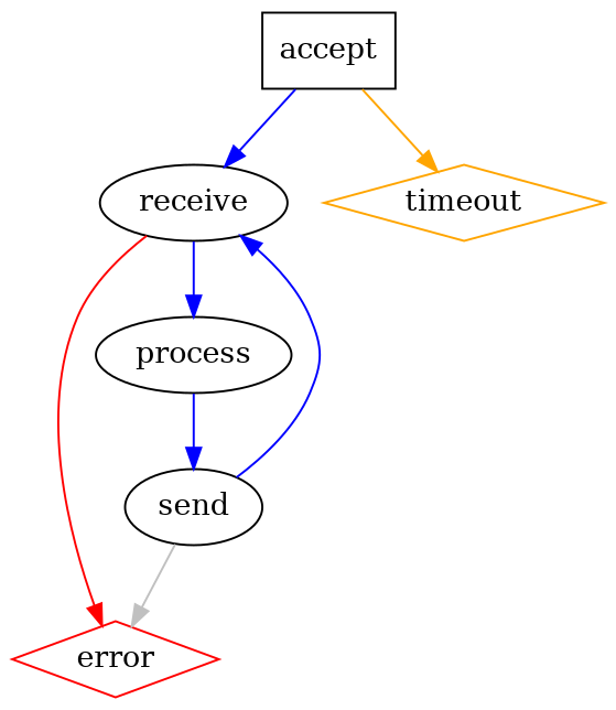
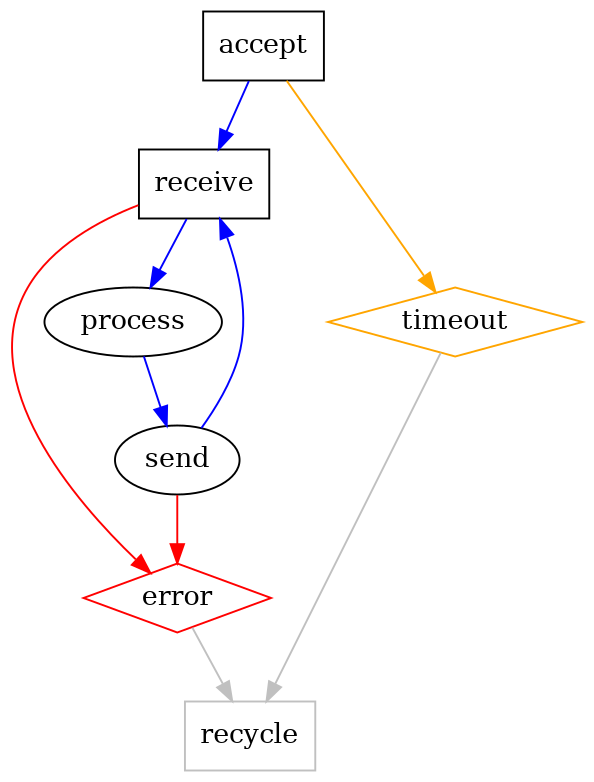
  digraph {
    edge [color=blue]
    accept [shape=box]
-   receive
+   receive [shape=box]
    timeout [color=orange shape=diamond]
    error [color=red shape=diamond]
    process
+   recycle [color=gray shape=box]
    send
    accept -> receive
    accept -> timeout [color=orange]
    receive -> error [color=red]
    receive -> process
+   timeout -> recycle [color=gray]
+   error -> recycle [color=gray]
    process -> send
    send -> receive
-   send -> error [color=gray]
+   send -> error [color=red]
  }
